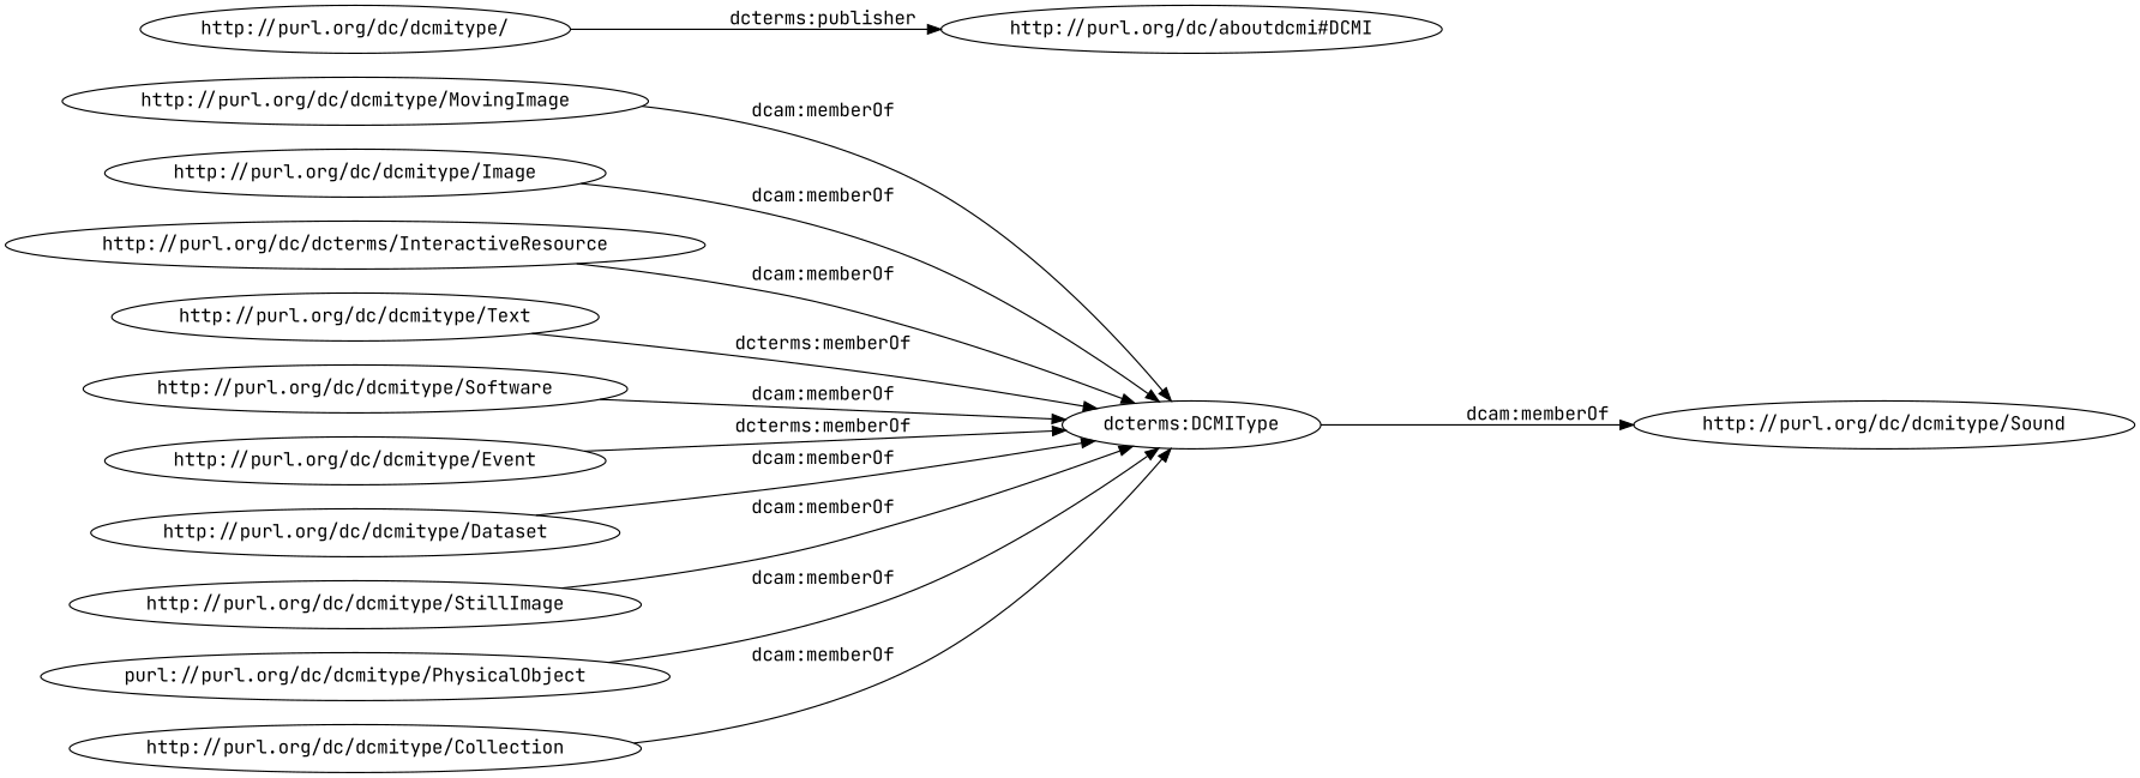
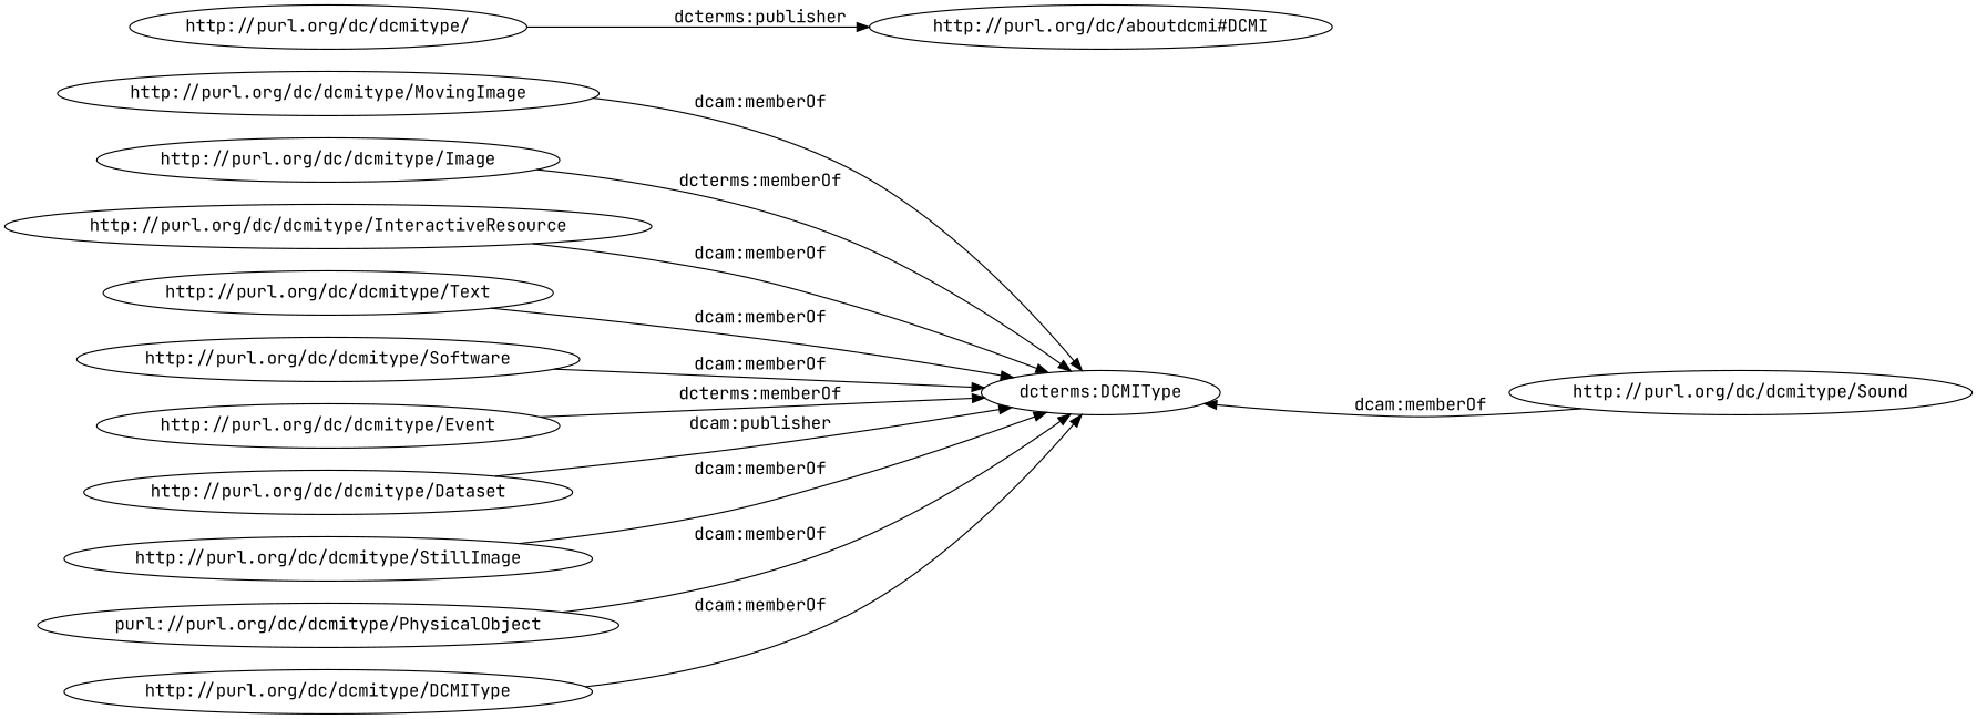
  digraph {
    fontname="JetBrains Mono"
    rankdir=LR
    node [fontname="JetBrains Mono"]
    edge [fontname="JetBrains Mono"]
    "http://purl.org/dc/dcmitype/MovingImage"
    "dcterms:DCMIType"
    "http://purl.org/dc/dcmitype/Image"
-   "http://purl.org/dc/dcmitype/InteractiveResource" [label="http://purl.org/dc/dcterms/InteractiveResource"]
+   "http://purl.org/dc/dcmitype/InteractiveResource"
    "http://purl.org/dc/dcmitype/Text"
    "http://purl.org/dc/dcmitype/Software"
    "http://purl.org/dc/dcmitype/Sound"
    "http://purl.org/dc/dcmitype/Event"
    "http://purl.org/dc/dcmitype/Dataset"
    "http://purl.org/dc/dcmitype/StillImage"
    n11 [label="purl://purl.org/dc/dcmitype/PhysicalObject"]
    "http://purl.org/dc/dcmitype/"
    "http://purl.org/dc/aboutdcmi#DCMI"
-   "http://purl.org/dc/dcmitype/Collection"
+   "http://purl.org/dc/dcmitype/Collection" [label="http://purl.org/dc/dcmitype/DCMIType"]
    "http://purl.org/dc/dcmitype/MovingImage" -> "dcterms:DCMIType" [label="dcam:memberOf"]
-   "http://purl.org/dc/dcmitype/Image" -> "dcterms:DCMIType" [label="dcam:memberOf"]
+   "http://purl.org/dc/dcmitype/Image" -> "dcterms:DCMIType" [label="dcterms:memberOf"]
    "http://purl.org/dc/dcmitype/InteractiveResource" -> "dcterms:DCMIType" [label="dcam:memberOf"]
-   "http://purl.org/dc/dcmitype/Text" -> "dcterms:DCMIType" [label="dcterms:memberOf"]
+   "http://purl.org/dc/dcmitype/Text" -> "dcterms:DCMIType" [label="dcam:memberOf"]
    "http://purl.org/dc/dcmitype/Software" -> "dcterms:DCMIType" [label="dcam:memberOf"]
-   "dcterms:DCMIType" -> "http://purl.org/dc/dcmitype/Sound" [label="dcam:memberOf"]
+   "http://purl.org/dc/dcmitype/Sound" -> "dcterms:DCMIType" [label="dcam:memberOf"]
    "http://purl.org/dc/dcmitype/Event" -> "dcterms:DCMIType" [label="dcterms:memberOf"]
-   "http://purl.org/dc/dcmitype/Dataset" -> "dcterms:DCMIType" [label="dcam:memberOf"]
+   "http://purl.org/dc/dcmitype/Dataset" -> "dcterms:DCMIType" [label="dcam:publisher"]
    "http://purl.org/dc/dcmitype/StillImage" -> "dcterms:DCMIType" [label="dcam:memberOf"]
    n11 -> "dcterms:DCMIType" [label="dcam:memberOf"]
    "http://purl.org/dc/dcmitype/" -> "http://purl.org/dc/aboutdcmi#DCMI" [label="dcterms:publisher"]
    "http://purl.org/dc/dcmitype/Collection" -> "dcterms:DCMIType" [label="dcam:memberOf"]
  }
